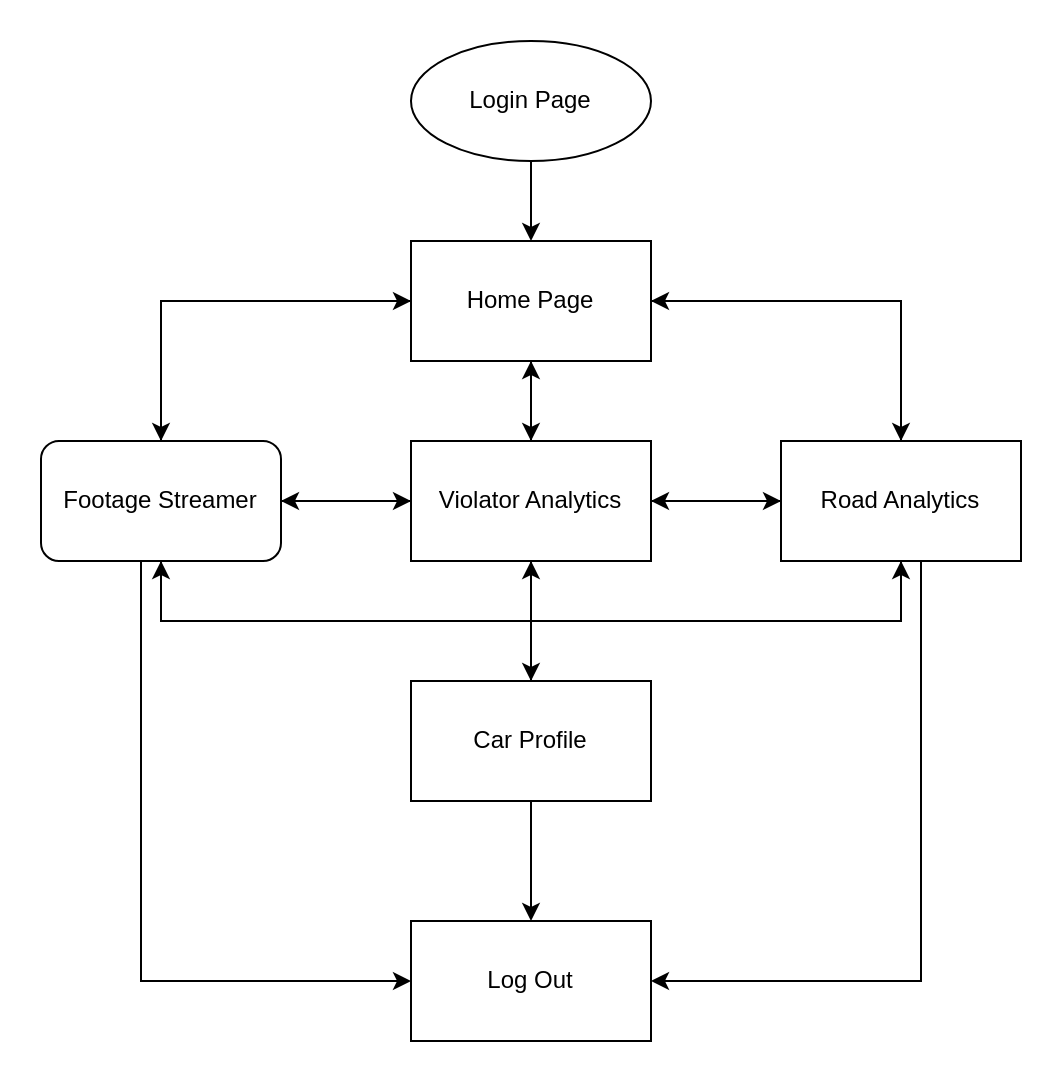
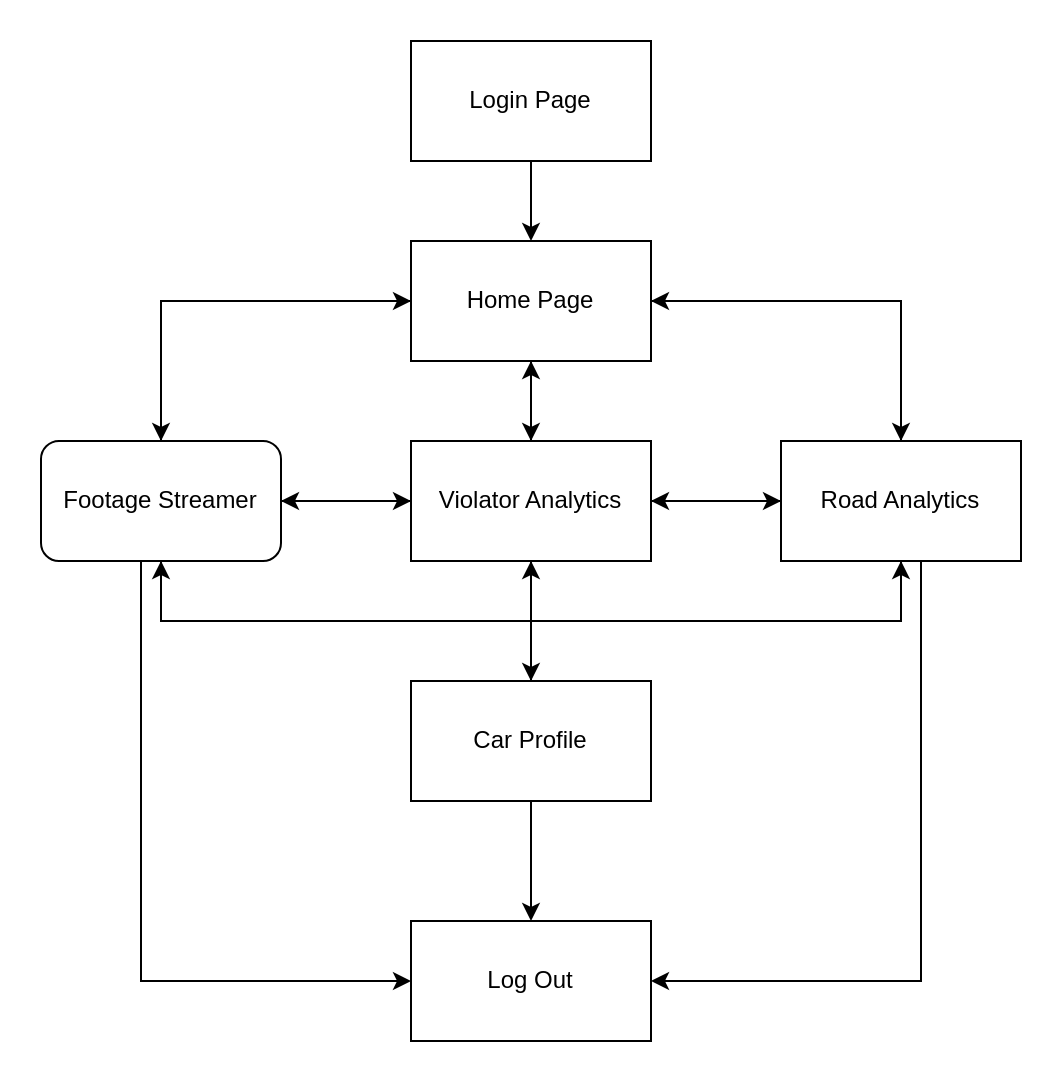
  <mxCell id="0" />
  <mxCell id="1" parent="0" />
  <mxCell id="2" value="" style="edgeStyle=orthogonalEdgeStyle;rounded=0;orthogonalLoop=1;jettySize=auto;html=1;" edge="1" parent="1" source="3" target="7"><mxGeometry relative="1" as="geometry" /></mxCell>
- <mxCell id="3" value="Login Page" style="ellipse;whiteSpace=wrap;html=1;" vertex="1" parent="1"><mxGeometry x="205" y="20" width="120" height="60" as="geometry" /></mxCell>
+ <mxCell id="3" value="Login Page" style="rounded=0;whiteSpace=wrap;html=1;" vertex="1" parent="1"><mxGeometry x="205" y="20" width="120" height="60" as="geometry" /></mxCell>
  <mxCell id="4" value="" style="edgeStyle=orthogonalEdgeStyle;rounded=0;orthogonalLoop=1;jettySize=auto;html=1;entryX=0.5;entryY=0;entryDx=0;entryDy=0;" edge="1" parent="1" source="7" target="12"><mxGeometry relative="1" as="geometry"><mxPoint x="125" y="150" as="targetPoint" /></mxGeometry></mxCell>
  <mxCell id="5" value="" style="edgeStyle=orthogonalEdgeStyle;rounded=0;orthogonalLoop=1;jettySize=auto;html=1;" edge="1" parent="1" source="7" target="17"><mxGeometry relative="1" as="geometry" /></mxCell>
  <mxCell id="6" value="" style="edgeStyle=orthogonalEdgeStyle;rounded=0;orthogonalLoop=1;jettySize=auto;html=1;entryX=0.5;entryY=0;entryDx=0;entryDy=0;" edge="1" parent="1" source="7" target="22"><mxGeometry relative="1" as="geometry"><mxPoint x="405" y="150" as="targetPoint" /></mxGeometry></mxCell>
  <mxCell id="7" value="Home Page" style="rounded=0;whiteSpace=wrap;html=1;" vertex="1" parent="1"><mxGeometry x="205" y="120" width="120" height="60" as="geometry" /></mxCell>
  <mxCell id="8" style="edgeStyle=orthogonalEdgeStyle;rounded=0;orthogonalLoop=1;jettySize=auto;html=1;entryX=0;entryY=0.5;entryDx=0;entryDy=0;" edge="1" parent="1" source="12" target="17"><mxGeometry relative="1" as="geometry" /></mxCell>
  <mxCell id="9" style="edgeStyle=orthogonalEdgeStyle;rounded=0;orthogonalLoop=1;jettySize=auto;html=1;entryX=0;entryY=0.5;entryDx=0;entryDy=0;" edge="1" parent="1" source="12" target="7"><mxGeometry relative="1" as="geometry"><Array as="points"><mxPoint x="80" y="150" /></Array></mxGeometry></mxCell>
  <mxCell id="10" style="edgeStyle=orthogonalEdgeStyle;rounded=0;orthogonalLoop=1;jettySize=auto;html=1;entryX=0.5;entryY=1;entryDx=0;entryDy=0;" edge="1" parent="1" source="12" target="22"><mxGeometry relative="1" as="geometry"><Array as="points"><mxPoint x="80" y="310" /><mxPoint x="450" y="310" /></Array></mxGeometry></mxCell>
  <mxCell id="11" style="edgeStyle=orthogonalEdgeStyle;rounded=0;orthogonalLoop=1;jettySize=auto;html=1;entryX=0;entryY=0.5;entryDx=0;entryDy=0;" edge="1" parent="1" source="12" target="26"><mxGeometry relative="1" as="geometry"><Array as="points"><mxPoint x="70" y="490" /></Array></mxGeometry></mxCell>
  <mxCell id="12" value="Footage Streamer" style="whiteSpace=wrap;html=1;rounded=1;" vertex="1" parent="1"><mxGeometry x="20" y="220" width="120" height="60" as="geometry" /></mxCell>
  <mxCell id="13" value="" style="edgeStyle=orthogonalEdgeStyle;rounded=0;orthogonalLoop=1;jettySize=auto;html=1;" edge="1" parent="1" source="17" target="25"><mxGeometry relative="1" as="geometry" /></mxCell>
  <mxCell id="14" value="" style="edgeStyle=orthogonalEdgeStyle;rounded=0;orthogonalLoop=1;jettySize=auto;html=1;" edge="1" parent="1" source="17" target="12"><mxGeometry relative="1" as="geometry" /></mxCell>
  <mxCell id="15" style="edgeStyle=orthogonalEdgeStyle;rounded=0;orthogonalLoop=1;jettySize=auto;html=1;entryX=0;entryY=0.5;entryDx=0;entryDy=0;" edge="1" parent="1" source="17" target="22"><mxGeometry relative="1" as="geometry" /></mxCell>
  <mxCell id="16" style="edgeStyle=orthogonalEdgeStyle;rounded=0;orthogonalLoop=1;jettySize=auto;html=1;entryX=0.5;entryY=1;entryDx=0;entryDy=0;" edge="1" parent="1" source="17" target="7"><mxGeometry relative="1" as="geometry" /></mxCell>
  <mxCell id="17" value="Violator Analytics" style="rounded=0;whiteSpace=wrap;html=1;" vertex="1" parent="1"><mxGeometry x="205" y="220" width="120" height="60" as="geometry" /></mxCell>
  <mxCell id="18" value="" style="edgeStyle=orthogonalEdgeStyle;rounded=0;orthogonalLoop=1;jettySize=auto;html=1;" edge="1" parent="1" source="22" target="17"><mxGeometry relative="1" as="geometry" /></mxCell>
  <mxCell id="19" style="edgeStyle=orthogonalEdgeStyle;rounded=0;orthogonalLoop=1;jettySize=auto;html=1;entryX=1;entryY=0.5;entryDx=0;entryDy=0;" edge="1" parent="1" source="22" target="7"><mxGeometry relative="1" as="geometry"><mxPoint x="440" y="150" as="targetPoint" /><Array as="points"><mxPoint x="450" y="150" /></Array></mxGeometry></mxCell>
  <mxCell id="20" style="edgeStyle=orthogonalEdgeStyle;rounded=0;orthogonalLoop=1;jettySize=auto;html=1;entryX=0.5;entryY=1;entryDx=0;entryDy=0;" edge="1" parent="1" source="22" target="12"><mxGeometry relative="1" as="geometry"><Array as="points"><mxPoint x="450" y="310" /><mxPoint x="80" y="310" /></Array></mxGeometry></mxCell>
  <mxCell id="21" style="edgeStyle=orthogonalEdgeStyle;rounded=0;orthogonalLoop=1;jettySize=auto;html=1;entryX=1;entryY=0.5;entryDx=0;entryDy=0;" edge="1" parent="1" source="22" target="26"><mxGeometry relative="1" as="geometry"><Array as="points"><mxPoint x="460" y="490" /></Array></mxGeometry></mxCell>
  <mxCell id="22" value="Road Analytics" style="rounded=0;whiteSpace=wrap;html=1;" vertex="1" parent="1"><mxGeometry x="390" y="220" width="120" height="60" as="geometry" /></mxCell>
  <mxCell id="23" style="edgeStyle=orthogonalEdgeStyle;rounded=0;orthogonalLoop=1;jettySize=auto;html=1;entryX=0.5;entryY=1;entryDx=0;entryDy=0;" edge="1" parent="1" source="25" target="17"><mxGeometry relative="1" as="geometry" /></mxCell>
  <mxCell id="24" style="edgeStyle=orthogonalEdgeStyle;rounded=0;orthogonalLoop=1;jettySize=auto;html=1;entryX=0.5;entryY=0;entryDx=0;entryDy=0;" edge="1" parent="1" source="25" target="26"><mxGeometry relative="1" as="geometry" /></mxCell>
  <mxCell id="25" value="Car Profile" style="rounded=0;whiteSpace=wrap;html=1;" vertex="1" parent="1"><mxGeometry x="205" y="340" width="120" height="60" as="geometry" /></mxCell>
  <mxCell id="26" value="Log Out" style="rounded=0;whiteSpace=wrap;html=1;" vertex="1" parent="1"><mxGeometry x="205" y="460" width="120" height="60" as="geometry" /></mxCell>
